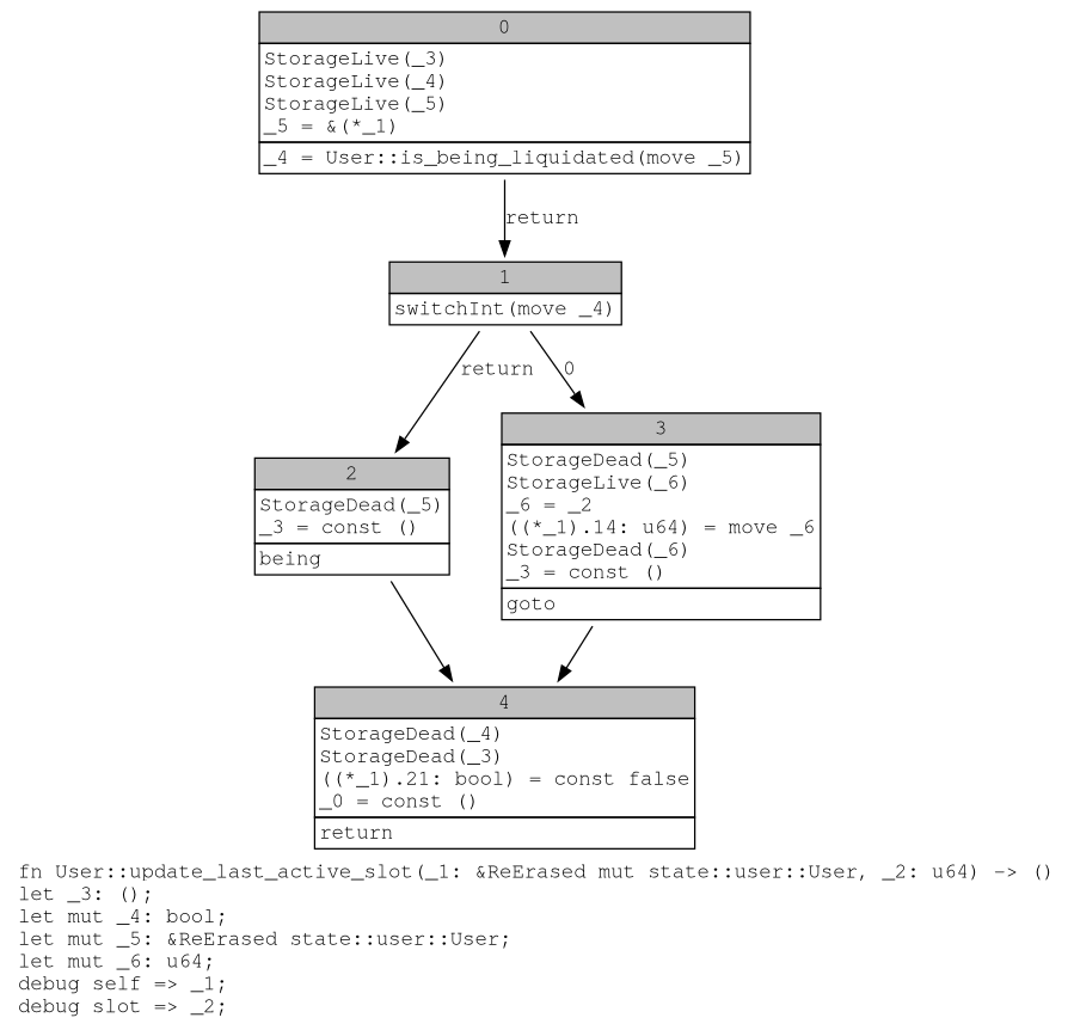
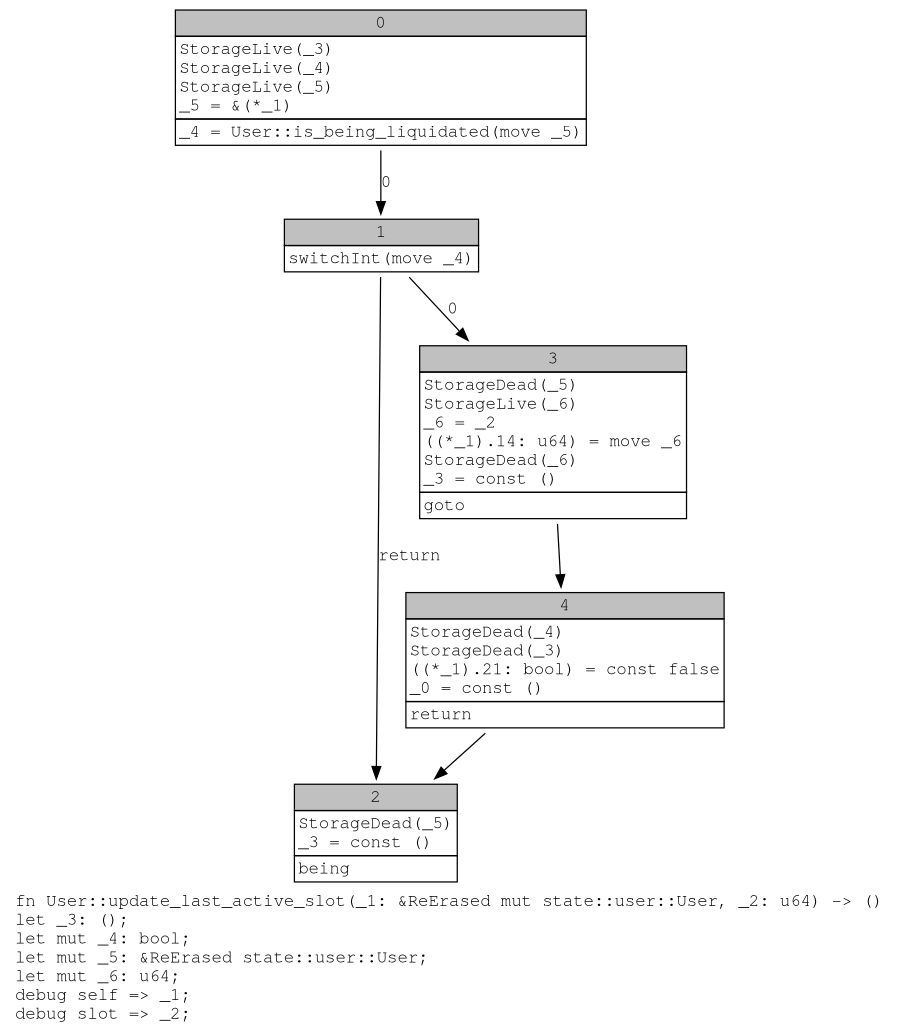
  digraph {
    fontname="Courier, monospace"
    label=<fn User::update_last_active_slot(_1: &amp;ReErased mut state::user::User, _2: u64) -&gt; ()<br align="left"/>let _3: ();<br align="left"/>let mut _4: bool;<br align="left"/>let mut _5: &amp;ReErased state::user::User;<br align="left"/>let mut _6: u64;<br align="left"/>debug self =&gt; _1;<br align="left"/>debug slot =&gt; _2;<br align="left"/>>
    node [fontname="Courier, monospace" shape=none]
    edge [fontname="Courier, monospace"]
    n1 [label=<<table border="0" cellborder="1" cellspacing="0"><tr><td bgcolor="gray" align="center" colspan="1">0</td></tr><tr><td align="left" balign="left">StorageLive(_3)<br/>StorageLive(_4)<br/>StorageLive(_5)<br/>_5 = &amp;(*_1)<br/></td></tr><tr><td align="left">_4 = User::is_being_liquidated(move _5)</td></tr></table>>]
    n2 [label=<<table border="0" cellborder="1" cellspacing="0"><tr><td bgcolor="gray" align="center" colspan="1">1</td></tr><tr><td align="left">switchInt(move _4)</td></tr></table>>]
    n3 [label=<<table border="0" cellborder="1" cellspacing="0"><tr><td bgcolor="gray" align="center" colspan="1">2</td></tr><tr><td align="left" balign="left">StorageDead(_5)<br/>_3 = const ()<br/></td></tr><tr><td align="left">being</td></tr></table>>]
    n4 [label=<<table border="0" cellborder="1" cellspacing="0"><tr><td bgcolor="gray" align="center" colspan="1">3</td></tr><tr><td align="left" balign="left">StorageDead(_5)<br/>StorageLive(_6)<br/>_6 = _2<br/>((*_1).14: u64) = move _6<br/>StorageDead(_6)<br/>_3 = const ()<br/></td></tr><tr><td align="left">goto</td></tr></table>>]
    n5 [label=<<table border="0" cellborder="1" cellspacing="0"><tr><td bgcolor="gray" align="center" colspan="1">4</td></tr><tr><td align="left" balign="left">StorageDead(_4)<br/>StorageDead(_3)<br/>((*_1).21: bool) = const false<br/>_0 = const ()<br/></td></tr><tr><td align="left">return</td></tr></table>>]
-   n1 -> n2 [label=return]
+   n1 -> n2 [label=0]
    n2 -> n3 [label=return]
    n2 -> n4 [label=0]
-   n3 -> n5
+   n5 -> n3
    n4 -> n5
  }
